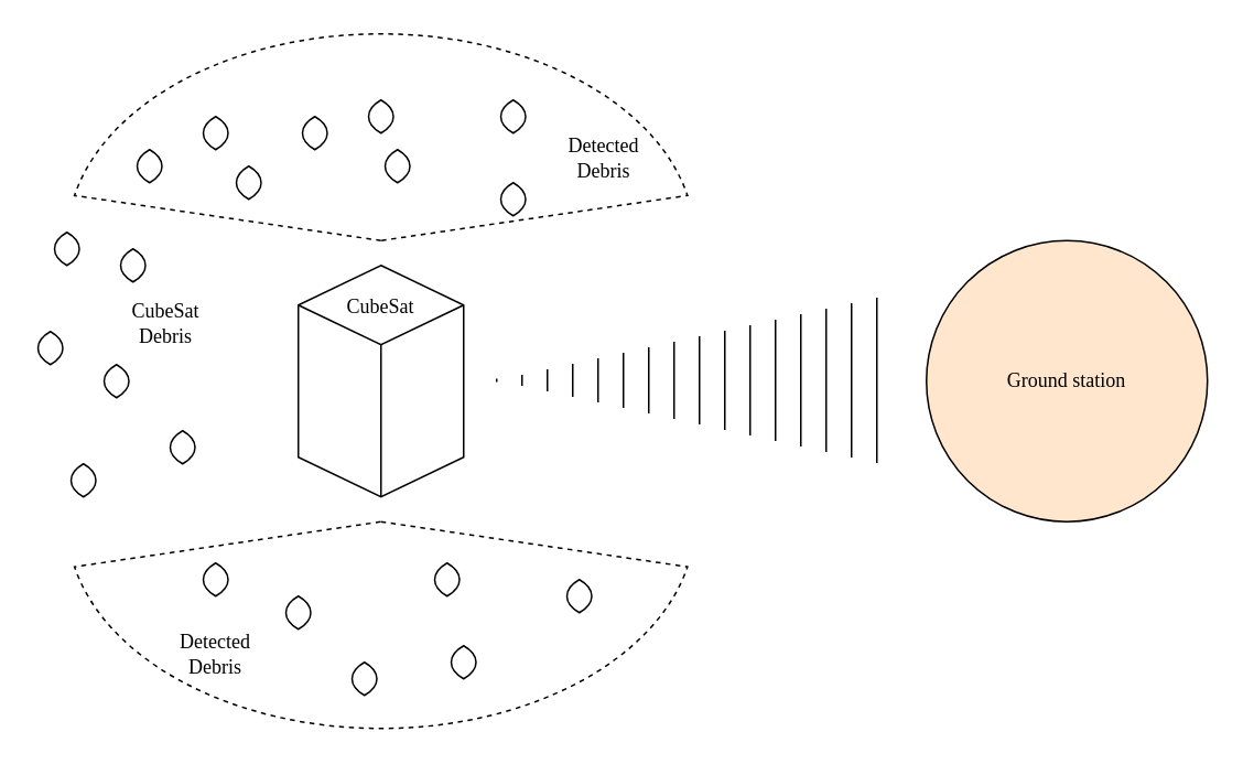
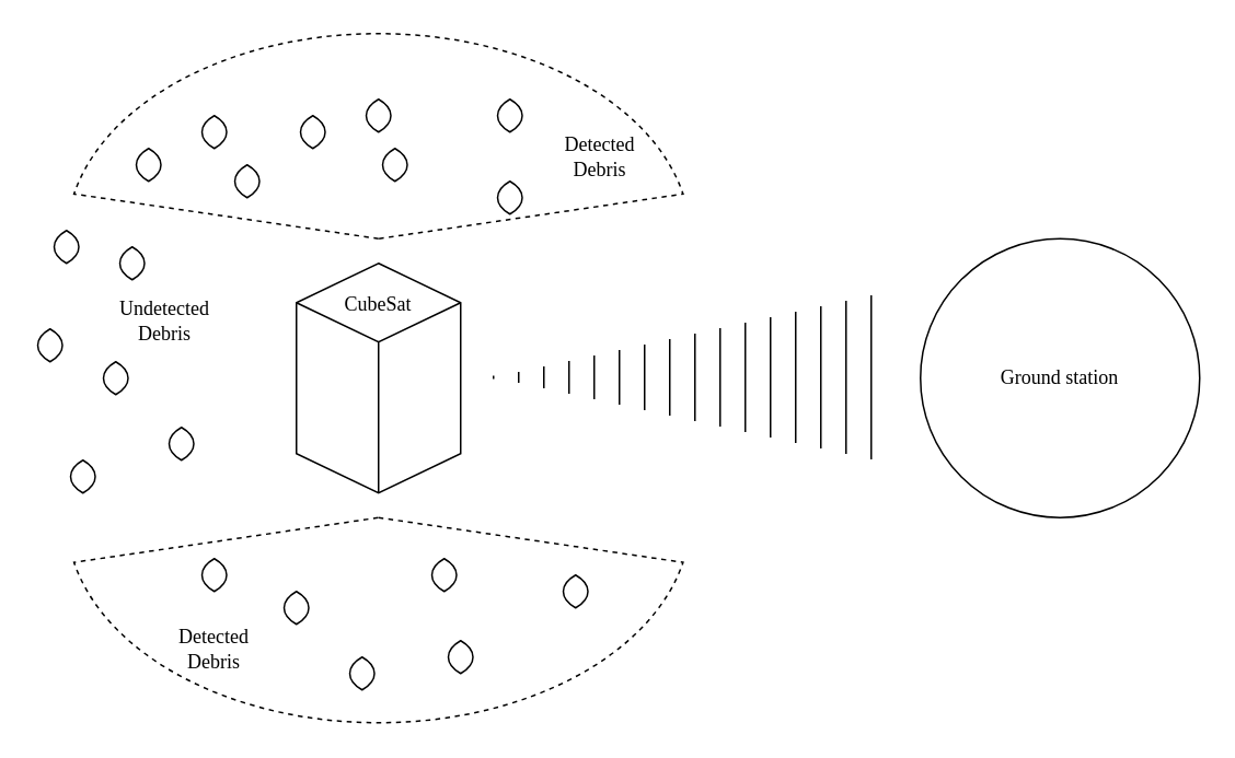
  <mxCell id="0" />
  <mxCell id="1" parent="0" />
  <mxCell id="2" value="" style="html=1;shape=mxgraph.basic.isocube;isoAngle=15;fontFamily=modern;fontSource=https%3A%2F%2Fsourceforge.net%2Fprojects%2Fcm-unicode%2F;" vertex="1" parent="1"><mxGeometry x="180" y="160" width="100" height="140" as="geometry" /></mxCell>
  <mxCell id="3" value="" style="verticalLabelPosition=bottom;verticalAlign=top;html=1;shape=mxgraph.basic.pie;startAngle=0.285;endAngle=0.715;fillColor=none;dashed=1;fontFamily=modern;fontSource=https%3A%2F%2Fsourceforge.net%2Fprojects%2Fcm-unicode%2F;" vertex="1" parent="1"><mxGeometry x="40" y="190" width="380" height="250" as="geometry" /></mxCell>
  <mxCell id="4" value="" style="verticalLabelPosition=bottom;verticalAlign=top;html=1;shape=mxgraph.basic.pie;startAngle=0.285;endAngle=0.715;rotation=-180;fillColor=none;dashed=1;fontFamily=modern;fontSource=https%3A%2F%2Fsourceforge.net%2Fprojects%2Fcm-unicode%2F;" vertex="1" parent="1"><mxGeometry x="40" y="20" width="380" height="250" as="geometry" /></mxCell>
  <mxCell id="5" value="" style="whiteSpace=wrap;html=1;shape=mxgraph.basic.pointed_oval;fontFamily=modern;fontSource=https%3A%2F%2Fsourceforge.net%2Fprojects%2Fcm-unicode%2F;" vertex="1" parent="1"><mxGeometry x="30" y="140" width="20" height="20" as="geometry" /></mxCell>
  <mxCell id="6" value="" style="whiteSpace=wrap;html=1;shape=mxgraph.basic.pointed_oval;fontFamily=modern;fontSource=https%3A%2F%2Fsourceforge.net%2Fprojects%2Fcm-unicode%2F;" vertex="1" parent="1"><mxGeometry x="80" y="90" width="20" height="20" as="geometry" /></mxCell>
  <mxCell id="7" value="" style="whiteSpace=wrap;html=1;shape=mxgraph.basic.pointed_oval;fontFamily=modern;fontSource=https%3A%2F%2Fsourceforge.net%2Fprojects%2Fcm-unicode%2F;" vertex="1" parent="1"><mxGeometry x="70" y="150" width="20" height="20" as="geometry" /></mxCell>
  <mxCell id="8" value="" style="whiteSpace=wrap;html=1;shape=mxgraph.basic.pointed_oval;fontFamily=modern;fontSource=https%3A%2F%2Fsourceforge.net%2Fprojects%2Fcm-unicode%2F;" vertex="1" parent="1"><mxGeometry x="20" y="200" width="20" height="20" as="geometry" /></mxCell>
  <mxCell id="9" value="" style="whiteSpace=wrap;html=1;shape=mxgraph.basic.pointed_oval;fontFamily=modern;fontSource=https%3A%2F%2Fsourceforge.net%2Fprojects%2Fcm-unicode%2F;" vertex="1" parent="1"><mxGeometry x="100" y="260" width="20" height="20" as="geometry" /></mxCell>
  <mxCell id="10" value="" style="whiteSpace=wrap;html=1;shape=mxgraph.basic.pointed_oval;fontFamily=modern;fontSource=https%3A%2F%2Fsourceforge.net%2Fprojects%2Fcm-unicode%2F;" vertex="1" parent="1"><mxGeometry x="40" y="280" width="20" height="20" as="geometry" /></mxCell>
  <mxCell id="11" value="" style="whiteSpace=wrap;html=1;shape=mxgraph.basic.pointed_oval;fontFamily=modern;fontSource=https%3A%2F%2Fsourceforge.net%2Fprojects%2Fcm-unicode%2F;" vertex="1" parent="1"><mxGeometry x="60" y="220" width="20" height="20" as="geometry" /></mxCell>
  <mxCell id="12" value="" style="whiteSpace=wrap;html=1;shape=mxgraph.basic.pointed_oval;fontFamily=modern;fontSource=https%3A%2F%2Fsourceforge.net%2Fprojects%2Fcm-unicode%2F;" vertex="1" parent="1"><mxGeometry x="120" y="70" width="20" height="20" as="geometry" /></mxCell>
  <mxCell id="13" value="" style="whiteSpace=wrap;html=1;shape=mxgraph.basic.pointed_oval;fontFamily=modern;fontSource=https%3A%2F%2Fsourceforge.net%2Fprojects%2Fcm-unicode%2F;" vertex="1" parent="1"><mxGeometry x="140" y="100" width="20" height="20" as="geometry" /></mxCell>
  <mxCell id="14" value="" style="whiteSpace=wrap;html=1;shape=mxgraph.basic.pointed_oval;fontFamily=modern;fontSource=https%3A%2F%2Fsourceforge.net%2Fprojects%2Fcm-unicode%2F;" vertex="1" parent="1"><mxGeometry x="220" y="60" width="20" height="20" as="geometry" /></mxCell>
  <mxCell id="15" value="" style="whiteSpace=wrap;html=1;shape=mxgraph.basic.pointed_oval;fontFamily=modern;fontSource=https%3A%2F%2Fsourceforge.net%2Fprojects%2Fcm-unicode%2F;" vertex="1" parent="1"><mxGeometry x="180" y="70" width="20" height="20" as="geometry" /></mxCell>
  <mxCell id="16" value="" style="whiteSpace=wrap;html=1;shape=mxgraph.basic.pointed_oval;fontFamily=modern;fontSource=https%3A%2F%2Fsourceforge.net%2Fprojects%2Fcm-unicode%2F;" vertex="1" parent="1"><mxGeometry x="300" y="110" width="20" height="20" as="geometry" /></mxCell>
  <mxCell id="17" value="" style="whiteSpace=wrap;html=1;shape=mxgraph.basic.pointed_oval;fontFamily=modern;fontSource=https%3A%2F%2Fsourceforge.net%2Fprojects%2Fcm-unicode%2F;" vertex="1" parent="1"><mxGeometry x="230" y="90" width="20" height="20" as="geometry" /></mxCell>
  <mxCell id="18" value="" style="whiteSpace=wrap;html=1;shape=mxgraph.basic.pointed_oval;fontFamily=modern;fontSource=https%3A%2F%2Fsourceforge.net%2Fprojects%2Fcm-unicode%2F;" vertex="1" parent="1"><mxGeometry x="300" y="60" width="20" height="20" as="geometry" /></mxCell>
  <mxCell id="19" value="" style="whiteSpace=wrap;html=1;shape=mxgraph.basic.pointed_oval;fontFamily=modern;fontSource=https%3A%2F%2Fsourceforge.net%2Fprojects%2Fcm-unicode%2F;" vertex="1" parent="1"><mxGeometry x="260" y="340" width="20" height="20" as="geometry" /></mxCell>
  <mxCell id="20" value="" style="whiteSpace=wrap;html=1;shape=mxgraph.basic.pointed_oval;fontFamily=modern;fontSource=https%3A%2F%2Fsourceforge.net%2Fprojects%2Fcm-unicode%2F;" vertex="1" parent="1"><mxGeometry x="120" y="340" width="20" height="20" as="geometry" /></mxCell>
  <mxCell id="21" value="&lt;span style=&quot;color: rgba(0, 0, 0, 0); font-size: 0px; text-align: start; text-wrap-mode: nowrap;&quot;&gt;%3CmxGraphModel%3E%3Croot%3E%3CmxCell%20id%3D%220%22%2F%3E%3CmxCell%20id%3D%221%22%20parent%3D%220%22%2F%3E%3CmxCell%20id%3D%222%22%20value%3D%22%22%20style%3D%22whiteSpace%3Dwrap%3Bhtml%3D1%3Bshape%3Dmxgraph.basic.pointed_oval%22%20vertex%3D%221%22%20parent%3D%221%22%3E%3CmxGeometry%20x%3D%22150%22%20y%3D%2250%22%20width%3D%2220%22%20height%3D%2220%22%20as%3D%22geometry%22%2F%3E%3C%2FmxCell%3E%3C%2Froot%3E%3C%2FmxGraphModel%3E&lt;/span&gt;" style="whiteSpace=wrap;html=1;shape=mxgraph.basic.pointed_oval;fontFamily=modern;fontSource=https%3A%2F%2Fsourceforge.net%2Fprojects%2Fcm-unicode%2F;" vertex="1" parent="1"><mxGeometry x="210" y="400" width="20" height="20" as="geometry" /></mxCell>
  <mxCell id="22" value="" style="whiteSpace=wrap;html=1;shape=mxgraph.basic.pointed_oval;fontFamily=modern;fontSource=https%3A%2F%2Fsourceforge.net%2Fprojects%2Fcm-unicode%2F;" vertex="1" parent="1"><mxGeometry x="170" y="360" width="20" height="20" as="geometry" /></mxCell>
  <mxCell id="23" value="" style="whiteSpace=wrap;html=1;shape=mxgraph.basic.pointed_oval;fontFamily=modern;fontSource=https%3A%2F%2Fsourceforge.net%2Fprojects%2Fcm-unicode%2F;" vertex="1" parent="1"><mxGeometry x="340" y="350" width="20" height="20" as="geometry" /></mxCell>
  <mxCell id="24" value="" style="whiteSpace=wrap;html=1;shape=mxgraph.basic.pointed_oval;fontFamily=modern;fontSource=https%3A%2F%2Fsourceforge.net%2Fprojects%2Fcm-unicode%2F;" vertex="1" parent="1"><mxGeometry x="270" y="390" width="20" height="20" as="geometry" /></mxCell>
- <mxCell id="25" value="Ground station" style="ellipse;whiteSpace=wrap;html=1;aspect=fixed;fontFamily=modern;fontSource=https%3A%2F%2Fsourceforge.net%2Fprojects%2Fcm-unicode%2F;fillColor=#ffe6cc;" vertex="1" parent="1"><mxGeometry x="560" y="145" width="170" height="170" as="geometry" /></mxCell>
+ <mxCell id="25" value="Ground station" style="ellipse;whiteSpace=wrap;html=1;aspect=fixed;fontFamily=modern;fontSource=https%3A%2F%2Fsourceforge.net%2Fprojects%2Fcm-unicode%2F;" vertex="1" parent="1"><mxGeometry x="560" y="145" width="170" height="170" as="geometry" /></mxCell>
  <mxCell id="26" value="" style="shape=mxgraph.arrows2.wedgeArrowDashed2;html=1;bendable=0;startWidth=50;stepSize=15;rounded=0;fontFamily=modern;fontSource=https%3A%2F%2Fsourceforge.net%2Fprojects%2Fcm-unicode%2F;" edge="1" parent="1"><mxGeometry width="100" height="100" relative="1" as="geometry"><mxPoint x="530" y="229.5" as="sourcePoint" /><mxPoint x="300" y="229.5" as="targetPoint" /></mxGeometry></mxCell>
  <mxCell id="27" value="CubeSat" style="text;html=1;align=center;verticalAlign=middle;whiteSpace=wrap;rounded=0;fontFamily=modern;fontSource=https%3A%2F%2Fsourceforge.net%2Fprojects%2Fcm-unicode%2F;" vertex="1" parent="1"><mxGeometry x="200" y="170" width="60" height="30" as="geometry" /></mxCell>
- <mxCell id="28" value="CubeSat Debris" style="text;html=1;align=center;verticalAlign=middle;whiteSpace=wrap;rounded=0;fontFamily=modern;fontSource=https%3A%2F%2Fsourceforge.net%2Fprojects%2Fcm-unicode%2F;" vertex="1" parent="1"><mxGeometry x="70" y="180" width="60" height="30" as="geometry" /></mxCell>
+ <mxCell id="28" value="Undetected Debris" style="text;html=1;align=center;verticalAlign=middle;whiteSpace=wrap;rounded=0;fontFamily=modern;fontSource=https%3A%2F%2Fsourceforge.net%2Fprojects%2Fcm-unicode%2F;" vertex="1" parent="1"><mxGeometry x="70" y="180" width="60" height="30" as="geometry" /></mxCell>
  <mxCell id="29" value="Detected Debris" style="text;html=1;align=center;verticalAlign=middle;whiteSpace=wrap;rounded=0;fontFamily=modern;fontSource=https%3A%2F%2Fsourceforge.net%2Fprojects%2Fcm-unicode%2F;" vertex="1" parent="1"><mxGeometry x="335" y="80" width="60" height="30" as="geometry" /></mxCell>
  <mxCell id="30" value="Detected Debris" style="text;html=1;align=center;verticalAlign=middle;whiteSpace=wrap;rounded=0;fontFamily=modern;fontSource=https%3A%2F%2Fsourceforge.net%2Fprojects%2Fcm-unicode%2F;" vertex="1" parent="1"><mxGeometry x="100" y="380" width="60" height="30" as="geometry" /></mxCell>
